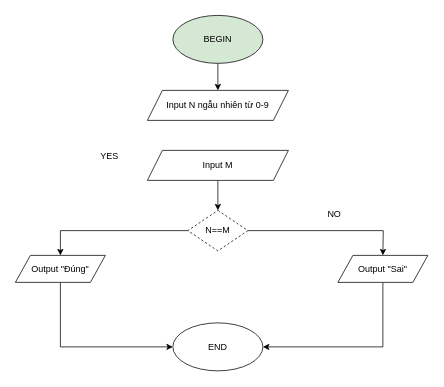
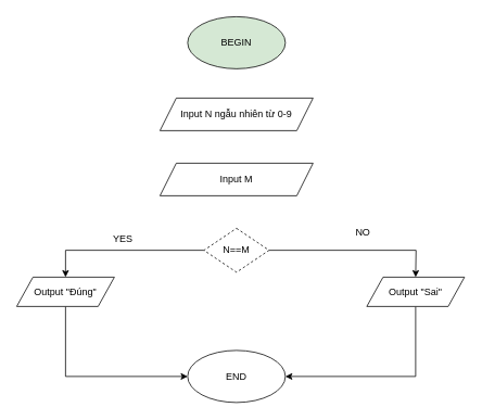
  <mxCell id="0" />
  <mxCell id="1" parent="0" />
- <mxCell id="2" style="edgeStyle=orthogonalEdgeStyle;rounded=0;orthogonalLoop=1;jettySize=auto;html=1;exitX=0.5;exitY=1;exitDx=0;exitDy=0;entryX=0.5;entryY=0;entryDx=0;entryDy=0;" edge="1" parent="1" source="3" target="5"><mxGeometry relative="1" as="geometry" /></mxCell>
  <mxCell id="3" value="BEGIN" style="ellipse;whiteSpace=wrap;html=1;fillColor=#d5e8d4;" vertex="1" parent="1"><mxGeometry x="230" y="20" width="120" height="64" as="geometry" /></mxCell>
  <mxCell id="4" value="END" style="ellipse;whiteSpace=wrap;html=1;" vertex="1" parent="1"><mxGeometry x="230" y="430" width="120" height="64" as="geometry" /></mxCell>
  <mxCell id="5" value="Input N ngẫu nhiên từ 0-9" style="shape=parallelogram;perimeter=parallelogramPerimeter;whiteSpace=wrap;html=1;fixedSize=1;" vertex="1" parent="1"><mxGeometry x="196" y="120" width="188" height="40" as="geometry" /></mxCell>
- <mxCell id="6" value="" style="edgeStyle=orthogonalEdgeStyle;rounded=0;orthogonalLoop=1;jettySize=auto;html=1;" edge="1" parent="1" source="7" target="10"><mxGeometry relative="1" as="geometry" /></mxCell>
  <mxCell id="7" value="Input M" style="shape=parallelogram;perimeter=parallelogramPerimeter;whiteSpace=wrap;html=1;fixedSize=1;" vertex="1" parent="1"><mxGeometry x="196" y="200" width="188" height="40" as="geometry" /></mxCell>
  <mxCell id="8" style="edgeStyle=orthogonalEdgeStyle;rounded=0;orthogonalLoop=1;jettySize=auto;html=1;" edge="1" parent="1" source="10"><mxGeometry relative="1" as="geometry"><mxPoint x="510" y="340" as="targetPoint" /></mxGeometry></mxCell>
  <mxCell id="9" style="edgeStyle=orthogonalEdgeStyle;rounded=0;orthogonalLoop=1;jettySize=auto;html=1;entryX=0.5;entryY=0;entryDx=0;entryDy=0;" edge="1" parent="1" source="10" target="15"><mxGeometry relative="1" as="geometry" /></mxCell>
  <mxCell id="10" value="N==M" style="rhombus;whiteSpace=wrap;html=1;dashed=1;" vertex="1" parent="1"><mxGeometry x="250" y="280" width="80" height="54" as="geometry" /></mxCell>
  <mxCell id="11" style="edgeStyle=orthogonalEdgeStyle;rounded=0;orthogonalLoop=1;jettySize=auto;html=1;exitX=0.5;exitY=1;exitDx=0;exitDy=0;entryX=1;entryY=0.5;entryDx=0;entryDy=0;" edge="1" parent="1" source="12" target="4"><mxGeometry relative="1" as="geometry" /></mxCell>
  <mxCell id="12" value="Output &quot;Sai&quot;" style="shape=parallelogram;perimeter=parallelogramPerimeter;whiteSpace=wrap;html=1;fixedSize=1;" vertex="1" parent="1"><mxGeometry x="450" y="340" width="120" height="36" as="geometry" /></mxCell>
  <mxCell id="13" style="edgeStyle=orthogonalEdgeStyle;rounded=0;orthogonalLoop=1;jettySize=auto;html=1;exitX=0.5;exitY=1;exitDx=0;exitDy=0;" edge="1" parent="1" source="12" target="12"><mxGeometry relative="1" as="geometry" /></mxCell>
  <mxCell id="14" style="edgeStyle=orthogonalEdgeStyle;rounded=0;orthogonalLoop=1;jettySize=auto;html=1;exitX=0.5;exitY=1;exitDx=0;exitDy=0;entryX=0;entryY=0.5;entryDx=0;entryDy=0;" edge="1" parent="1" source="15" target="4"><mxGeometry relative="1" as="geometry" /></mxCell>
  <mxCell id="15" value="Output &quot;Đúng&quot;" style="shape=parallelogram;perimeter=parallelogramPerimeter;whiteSpace=wrap;html=1;fixedSize=1;" vertex="1" parent="1"><mxGeometry x="20" y="340" width="120" height="36" as="geometry" /></mxCell>
- <mxCell id="16" value="YES" style="text;html=1;align=center;verticalAlign=middle;resizable=0;points=[];autosize=1;strokeColor=none;fillColor=none;" vertex="1" parent="1"><mxGeometry x="120" y="193" width="50" height="30" as="geometry" /></mxCell>
+ <mxCell id="16" value="YES" style="text;html=1;align=center;verticalAlign=middle;resizable=0;points=[];autosize=1;strokeColor=none;fillColor=none;" vertex="1" parent="1"><mxGeometry x="125" y="278" width="50" height="30" as="geometry" /></mxCell>
  <mxCell id="17" value="NO" style="text;html=1;align=center;verticalAlign=middle;resizable=0;points=[];autosize=1;strokeColor=none;fillColor=none;" vertex="1" parent="1"><mxGeometry x="425" y="270" width="40" height="30" as="geometry" /></mxCell>
